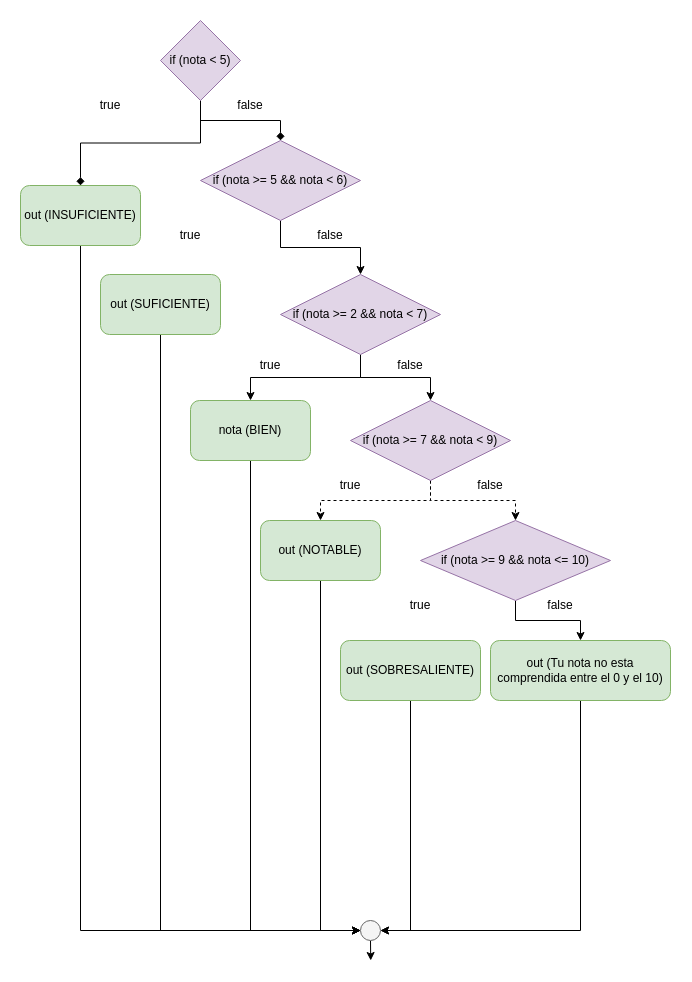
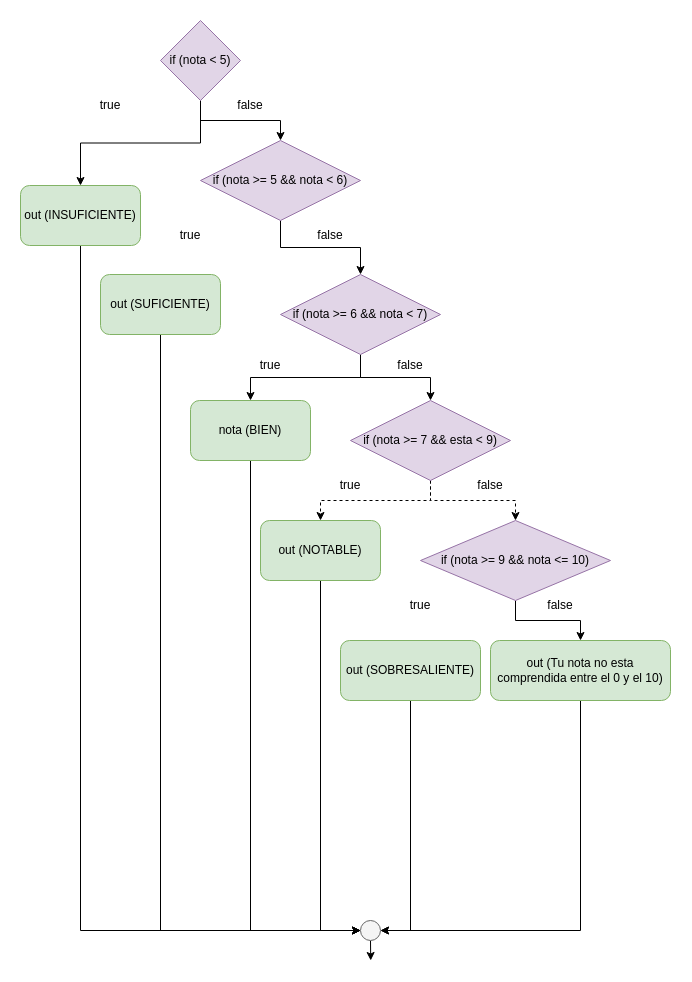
  <mxCell id="0" />
  <mxCell id="1" parent="0" />
- <mxCell id="2" style="edgeStyle=orthogonalEdgeStyle;rounded=0;orthogonalLoop=1;jettySize=auto;html=1;exitX=0.5;exitY=1;exitDx=0;exitDy=0;entryX=0.5;entryY=0;entryDx=0;entryDy=0;endArrow=diamond;" edge="1" parent="1" source="4" target="6"><mxGeometry relative="1" as="geometry" /></mxCell>
- <mxCell id="3" style="edgeStyle=orthogonalEdgeStyle;rounded=0;orthogonalLoop=1;jettySize=auto;html=1;exitX=0.5;exitY=1;exitDx=0;exitDy=0;entryX=0.5;entryY=0;entryDx=0;entryDy=0;endArrow=diamond;" edge="1" parent="1" source="4" target="8"><mxGeometry relative="1" as="geometry" /></mxCell>
+ <mxCell id="2" style="edgeStyle=orthogonalEdgeStyle;rounded=0;orthogonalLoop=1;jettySize=auto;html=1;exitX=0.5;exitY=1;exitDx=0;exitDy=0;entryX=0.5;entryY=0;entryDx=0;entryDy=0;" edge="1" parent="1" source="4" target="6"><mxGeometry relative="1" as="geometry" /></mxCell>
+ <mxCell id="3" style="edgeStyle=orthogonalEdgeStyle;rounded=0;orthogonalLoop=1;jettySize=auto;html=1;exitX=0.5;exitY=1;exitDx=0;exitDy=0;entryX=0.5;entryY=0;entryDx=0;entryDy=0;" edge="1" parent="1" source="4" target="8"><mxGeometry relative="1" as="geometry" /></mxCell>
  <mxCell id="4" value="if (nota &amp;lt; 5)" style="rhombus;whiteSpace=wrap;html=1;fillColor=#e1d5e7;strokeColor=#9673a6;" vertex="1" parent="1"><mxGeometry x="160" y="20" width="80" height="80" as="geometry" /></mxCell>
  <mxCell id="5" style="edgeStyle=orthogonalEdgeStyle;rounded=0;orthogonalLoop=1;jettySize=auto;html=1;exitX=0.5;exitY=1;exitDx=0;exitDy=0;entryX=0;entryY=0.5;entryDx=0;entryDy=0;" edge="1" parent="1" source="6" target="38"><mxGeometry relative="1" as="geometry" /></mxCell>
  <mxCell id="6" value="out (INSUFICIENTE)" style="rounded=1;whiteSpace=wrap;html=1;fillColor=#d5e8d4;strokeColor=#82b366;" vertex="1" parent="1"><mxGeometry x="20" y="185" width="120" height="60" as="geometry" /></mxCell>
  <mxCell id="7" style="edgeStyle=orthogonalEdgeStyle;rounded=0;orthogonalLoop=1;jettySize=auto;html=1;exitX=0.5;exitY=1;exitDx=0;exitDy=0;entryX=0.5;entryY=0;entryDx=0;entryDy=0;" edge="1" parent="1" source="8" target="13"><mxGeometry relative="1" as="geometry" /></mxCell>
  <mxCell id="8" value="if (nota &amp;gt;= 5 &amp;amp;&amp;amp; nota &amp;lt; 6)" style="rhombus;whiteSpace=wrap;html=1;fillColor=#e1d5e7;strokeColor=#9673a6;" vertex="1" parent="1"><mxGeometry x="200" y="140" width="160" height="80" as="geometry" /></mxCell>
  <mxCell id="9" style="edgeStyle=orthogonalEdgeStyle;rounded=0;orthogonalLoop=1;jettySize=auto;html=1;exitX=0.5;exitY=1;exitDx=0;exitDy=0;entryX=0;entryY=0.5;entryDx=0;entryDy=0;" edge="1" parent="1" source="10" target="38"><mxGeometry relative="1" as="geometry" /></mxCell>
  <mxCell id="10" value="out (SUFICIENTE)" style="rounded=1;whiteSpace=wrap;html=1;fillColor=#d5e8d4;strokeColor=#82b366;" vertex="1" parent="1"><mxGeometry x="100" y="274" width="120" height="60" as="geometry" /></mxCell>
  <mxCell id="11" style="edgeStyle=orthogonalEdgeStyle;rounded=0;orthogonalLoop=1;jettySize=auto;html=1;exitX=0.5;exitY=1;exitDx=0;exitDy=0;entryX=0.5;entryY=0;entryDx=0;entryDy=0;" edge="1" parent="1" source="13" target="15"><mxGeometry relative="1" as="geometry" /></mxCell>
  <mxCell id="12" style="edgeStyle=orthogonalEdgeStyle;rounded=0;orthogonalLoop=1;jettySize=auto;html=1;exitX=0.5;exitY=1;exitDx=0;exitDy=0;entryX=0.5;entryY=0;entryDx=0;entryDy=0;" edge="1" parent="1" source="13" target="18"><mxGeometry relative="1" as="geometry" /></mxCell>
- <mxCell id="13" value="if (nota &amp;gt;= 2 &amp;amp;&amp;amp; nota &amp;lt; 7)" style="rhombus;whiteSpace=wrap;html=1;fillColor=#e1d5e7;strokeColor=#9673a6;" vertex="1" parent="1"><mxGeometry x="280" y="274" width="160" height="80" as="geometry" /></mxCell>
+ <mxCell id="13" value="if (nota &amp;gt;= 6 &amp;amp;&amp;amp; nota &amp;lt; 7)" style="rhombus;whiteSpace=wrap;html=1;fillColor=#e1d5e7;strokeColor=#9673a6;" vertex="1" parent="1"><mxGeometry x="280" y="274" width="160" height="80" as="geometry" /></mxCell>
  <mxCell id="14" style="edgeStyle=orthogonalEdgeStyle;rounded=0;orthogonalLoop=1;jettySize=auto;html=1;exitX=0.5;exitY=1;exitDx=0;exitDy=0;entryX=0;entryY=0.5;entryDx=0;entryDy=0;" edge="1" parent="1" source="15" target="38"><mxGeometry relative="1" as="geometry" /></mxCell>
  <mxCell id="15" value="nota (BIEN)" style="rounded=1;whiteSpace=wrap;html=1;fillColor=#d5e8d4;strokeColor=#82b366;" vertex="1" parent="1"><mxGeometry x="190" y="400" width="120" height="60" as="geometry" /></mxCell>
  <mxCell id="16" style="edgeStyle=orthogonalEdgeStyle;rounded=0;orthogonalLoop=1;jettySize=auto;html=1;exitX=0.5;exitY=1;exitDx=0;exitDy=0;dashed=1;" edge="1" parent="1" source="18" target="20"><mxGeometry relative="1" as="geometry" /></mxCell>
  <mxCell id="17" style="edgeStyle=orthogonalEdgeStyle;rounded=0;orthogonalLoop=1;jettySize=auto;html=1;exitX=0.5;exitY=1;exitDx=0;exitDy=0;entryX=0.5;entryY=0;entryDx=0;entryDy=0;dashed=1;" edge="1" parent="1" source="18" target="22"><mxGeometry relative="1" as="geometry" /></mxCell>
- <mxCell id="18" value="if (nota &amp;gt;= 7 &amp;amp;&amp;amp; nota &amp;lt; 9)" style="rhombus;whiteSpace=wrap;html=1;fillColor=#e1d5e7;strokeColor=#9673a6;" vertex="1" parent="1"><mxGeometry x="350" y="400" width="160" height="80" as="geometry" /></mxCell>
+ <mxCell id="18" value="if (nota &amp;gt;= 7 &amp;amp;&amp;amp; esta &amp;lt; 9)" style="rhombus;whiteSpace=wrap;html=1;fillColor=#e1d5e7;strokeColor=#9673a6;" vertex="1" parent="1"><mxGeometry x="350" y="400" width="160" height="80" as="geometry" /></mxCell>
  <mxCell id="19" style="edgeStyle=orthogonalEdgeStyle;rounded=0;orthogonalLoop=1;jettySize=auto;html=1;exitX=0.5;exitY=1;exitDx=0;exitDy=0;entryX=0;entryY=0.5;entryDx=0;entryDy=0;" edge="1" parent="1" source="20" target="38"><mxGeometry relative="1" as="geometry" /></mxCell>
  <mxCell id="20" value="out (NOTABLE)" style="rounded=1;whiteSpace=wrap;html=1;fillColor=#d5e8d4;strokeColor=#82b366;" vertex="1" parent="1"><mxGeometry x="260" y="520" width="120" height="60" as="geometry" /></mxCell>
  <mxCell id="21" style="edgeStyle=orthogonalEdgeStyle;rounded=0;orthogonalLoop=1;jettySize=auto;html=1;exitX=0.5;exitY=1;exitDx=0;exitDy=0;entryX=0.5;entryY=0;entryDx=0;entryDy=0;" edge="1" parent="1" source="22" target="26"><mxGeometry relative="1" as="geometry" /></mxCell>
  <mxCell id="22" value="if (nota &amp;gt;= 9 &amp;amp;&amp;amp; nota &amp;lt;= 10)" style="rhombus;whiteSpace=wrap;html=1;fillColor=#e1d5e7;strokeColor=#9673a6;" vertex="1" parent="1"><mxGeometry x="420" y="520" width="190" height="80" as="geometry" /></mxCell>
  <mxCell id="23" style="edgeStyle=orthogonalEdgeStyle;rounded=0;orthogonalLoop=1;jettySize=auto;html=1;exitX=0.5;exitY=1;exitDx=0;exitDy=0;entryX=1;entryY=0.5;entryDx=0;entryDy=0;" edge="1" parent="1" source="24" target="38"><mxGeometry relative="1" as="geometry" /></mxCell>
  <mxCell id="24" value="out (SOBRESALIENTE)" style="rounded=1;whiteSpace=wrap;html=1;fillColor=#d5e8d4;strokeColor=#82b366;" vertex="1" parent="1"><mxGeometry x="340" y="640" width="140" height="60" as="geometry" /></mxCell>
  <mxCell id="25" style="edgeStyle=orthogonalEdgeStyle;rounded=0;orthogonalLoop=1;jettySize=auto;html=1;exitX=0.5;exitY=1;exitDx=0;exitDy=0;entryX=1;entryY=0.5;entryDx=0;entryDy=0;" edge="1" parent="1" source="26" target="38"><mxGeometry relative="1" as="geometry" /></mxCell>
  <mxCell id="26" value="out (Tu nota no esta comprendida entre el 0 y el 10)" style="rounded=1;whiteSpace=wrap;html=1;fillColor=#d5e8d4;strokeColor=#82b366;" vertex="1" parent="1"><mxGeometry x="490" y="640" width="180" height="60" as="geometry" /></mxCell>
  <mxCell id="27" value="true" style="text;html=1;strokeColor=none;fillColor=none;align=center;verticalAlign=middle;whiteSpace=wrap;rounded=0;" vertex="1" parent="1"><mxGeometry x="80" y="90" width="60" height="30" as="geometry" /></mxCell>
  <mxCell id="28" value="false" style="text;html=1;strokeColor=none;fillColor=none;align=center;verticalAlign=middle;whiteSpace=wrap;rounded=0;" vertex="1" parent="1"><mxGeometry x="220" y="90" width="60" height="30" as="geometry" /></mxCell>
  <mxCell id="29" value="true" style="text;html=1;strokeColor=none;fillColor=none;align=center;verticalAlign=middle;whiteSpace=wrap;rounded=0;" vertex="1" parent="1"><mxGeometry x="160" y="220" width="60" height="30" as="geometry" /></mxCell>
  <mxCell id="30" value="false" style="text;html=1;strokeColor=none;fillColor=none;align=center;verticalAlign=middle;whiteSpace=wrap;rounded=0;" vertex="1" parent="1"><mxGeometry x="300" y="220" width="60" height="30" as="geometry" /></mxCell>
  <mxCell id="31" value="true" style="text;html=1;strokeColor=none;fillColor=none;align=center;verticalAlign=middle;whiteSpace=wrap;rounded=0;" vertex="1" parent="1"><mxGeometry x="240" y="350" width="60" height="30" as="geometry" /></mxCell>
  <mxCell id="32" value="false" style="text;html=1;strokeColor=none;fillColor=none;align=center;verticalAlign=middle;whiteSpace=wrap;rounded=0;" vertex="1" parent="1"><mxGeometry x="380" y="350" width="60" height="30" as="geometry" /></mxCell>
  <mxCell id="33" value="true" style="text;html=1;strokeColor=none;fillColor=none;align=center;verticalAlign=middle;whiteSpace=wrap;rounded=0;" vertex="1" parent="1"><mxGeometry x="320" y="470" width="60" height="30" as="geometry" /></mxCell>
  <mxCell id="34" value="false" style="text;html=1;strokeColor=none;fillColor=none;align=center;verticalAlign=middle;whiteSpace=wrap;rounded=0;" vertex="1" parent="1"><mxGeometry x="460" y="470" width="60" height="30" as="geometry" /></mxCell>
  <mxCell id="35" value="true" style="text;html=1;strokeColor=none;fillColor=none;align=center;verticalAlign=middle;whiteSpace=wrap;rounded=0;" vertex="1" parent="1"><mxGeometry x="390" y="590" width="60" height="30" as="geometry" /></mxCell>
  <mxCell id="36" value="false" style="text;html=1;strokeColor=none;fillColor=none;align=center;verticalAlign=middle;whiteSpace=wrap;rounded=0;" vertex="1" parent="1"><mxGeometry x="530" y="590" width="60" height="30" as="geometry" /></mxCell>
  <mxCell id="37" style="edgeStyle=orthogonalEdgeStyle;rounded=0;orthogonalLoop=1;jettySize=auto;html=1;exitX=0.5;exitY=1;exitDx=0;exitDy=0;" edge="1" parent="1" source="38"><mxGeometry relative="1" as="geometry"><mxPoint x="370.222" y="960" as="targetPoint" /></mxGeometry></mxCell>
  <mxCell id="38" value="" style="ellipse;whiteSpace=wrap;html=1;aspect=fixed;fillColor=#f5f5f5;fontColor=#333333;strokeColor=#666666;" vertex="1" parent="1"><mxGeometry x="360" y="920" width="20" height="20" as="geometry" /></mxCell>
